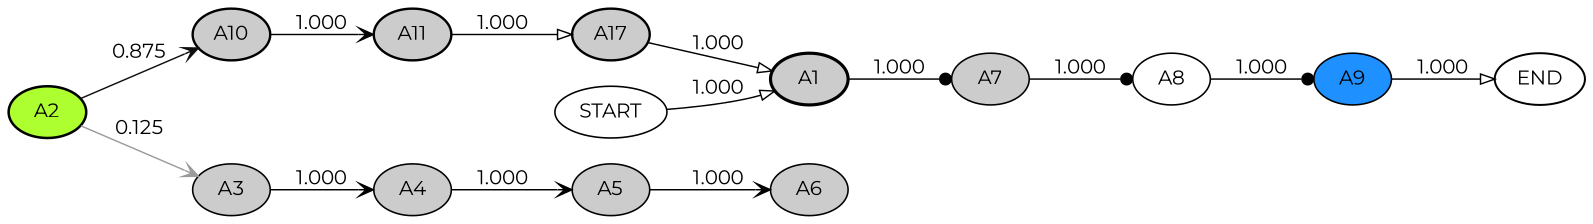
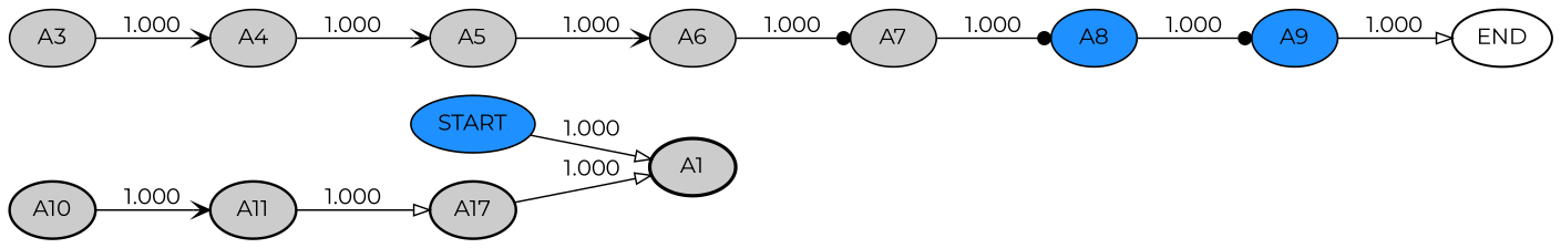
  digraph {
    fontname=Montserrat
    rankdir=LR
    node [color=black fillcolor="#cccccc" fontcolor=black fontname=Montserrat penwidth=1.10205903725815 style=filled]
    edge [arrowhead=vee color="#000000" fontcolor=black fontname=Montserrat weight=1.0]
-   START [fillcolor="#ffffff"]
+   START [fillcolor="#1e90ff"]
    A1 [penwidth=2.1969912086366534]
-   A2 [fillcolor="#adff2f" penwidth=1.7575929669093227]
    A3
    A10 [penwidth=1.6699406951598283]
    A4
    A11 [penwidth=1.6699406951598283]
    A5
    A6
    A7
-   A8 [fillcolor="#ffffff"]
+   A8 [fillcolor="#1e90ff"]
    A9 [fillcolor="#1e90ff"]
    END [fillcolor="#ffffff" penwidth=1.3775737965726875]
    n14 [label=A17 penwidth=1.6699406951598283]
    START -> A1 [arrowhead=onormal label=1.000]
-   A2 -> A3 [color="#9b9b9b" label=0.125 weight=0.8615542876084232]
-   A2 -> A10 [color="#0e0e0e" label=0.875 weight=0.13844571239157683]
    A3 -> A4 [label=1.000]
    A10 -> A11 [label=1.000]
    A4 -> A5 [label=1.000]
    A11 -> n14 [arrowhead=onormal label=1.000]
    A5 -> A6 [label=1.000]
-   A1 -> A7 [arrowhead=dot label=1.000]
+   A6 -> A7 [arrowhead=dot label=1.000]
    A7 -> A8 [arrowhead=dot label=1.000]
    A8 -> A9 [arrowhead=dot label=1.000]
    A9 -> END [arrowhead=onormal label=1.000]
    n14 -> A1 [arrowhead=onormal label=1.000]
  }
